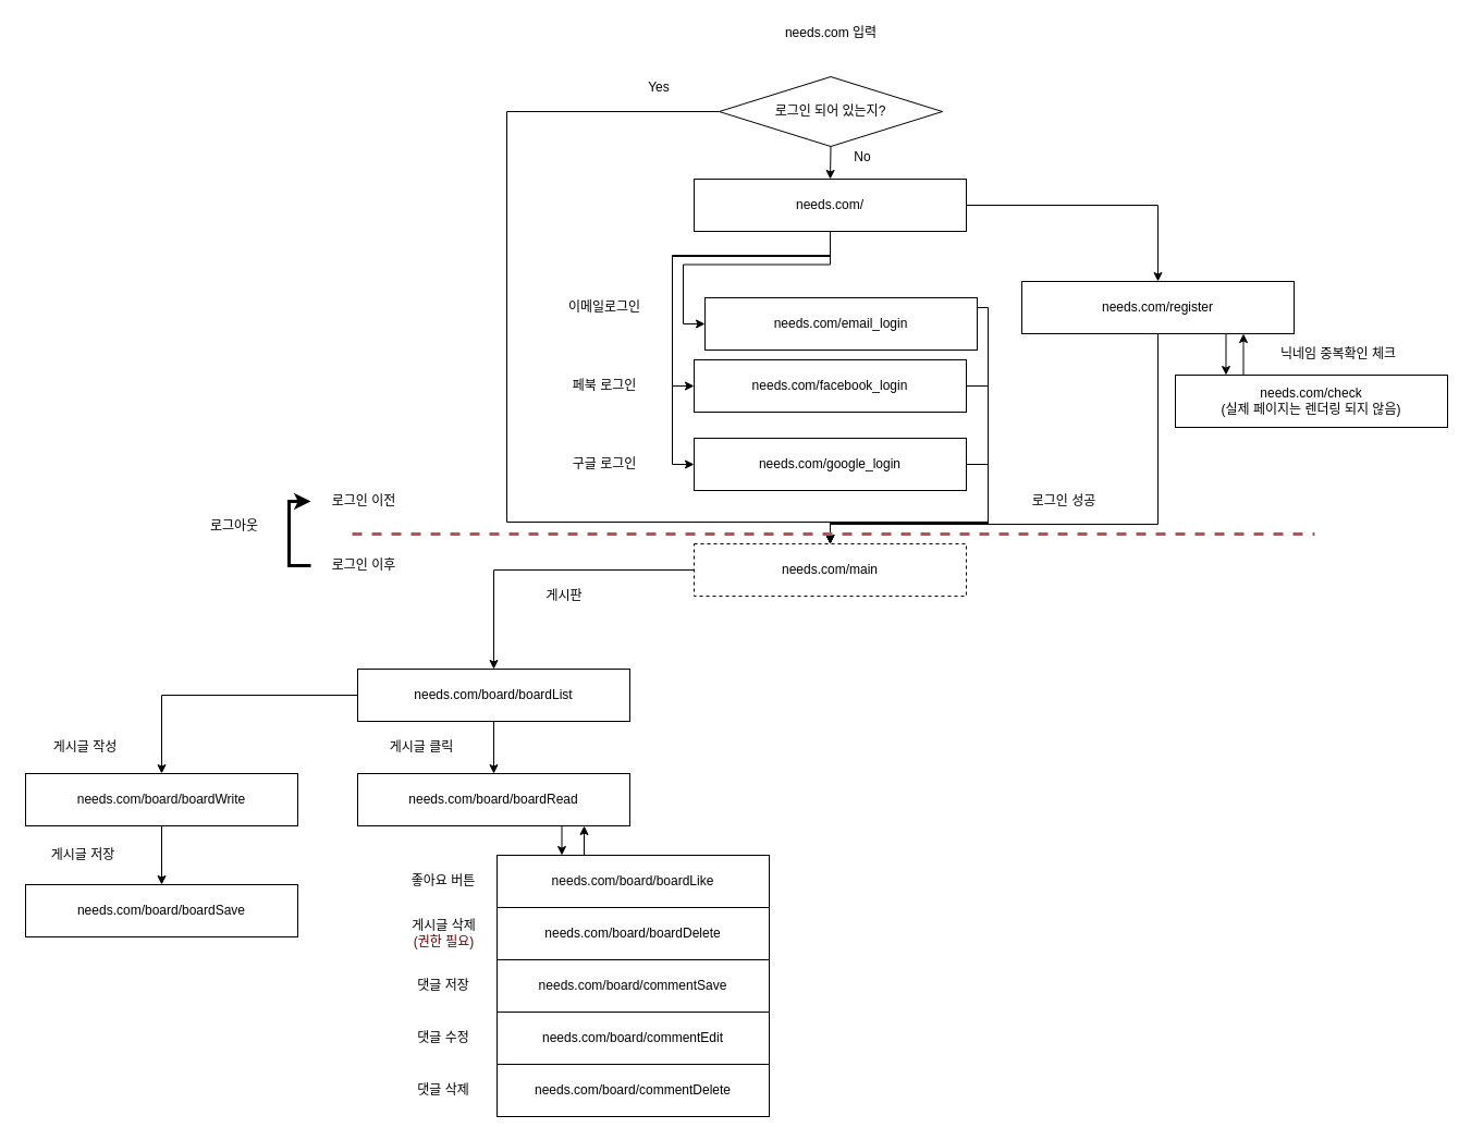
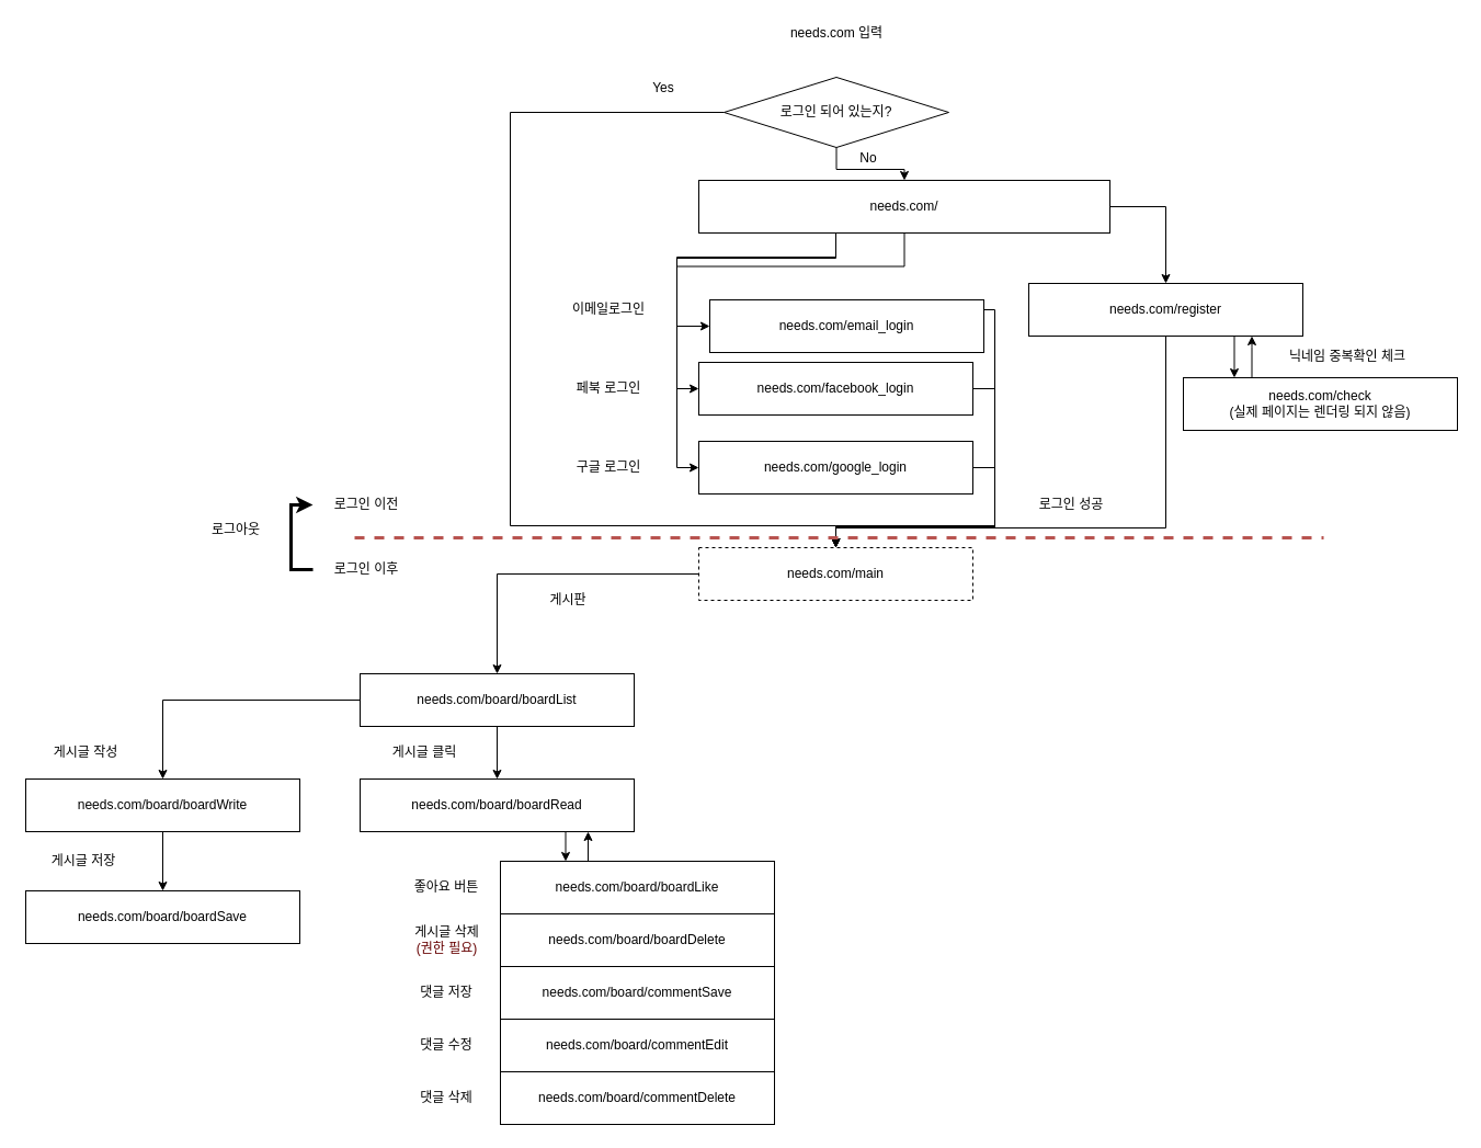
  <mxCell id="0" />
  <mxCell id="1" parent="0" />
  <mxCell id="2" style="edgeStyle=orthogonalEdgeStyle;rounded=0;orthogonalLoop=1;jettySize=auto;html=1;exitX=1;exitY=0.5;exitDx=0;exitDy=0;entryX=0.5;entryY=0;entryDx=0;entryDy=0;" edge="1" parent="1" source="6" target="9"><mxGeometry relative="1" as="geometry" /></mxCell>
  <mxCell id="3" style="edgeStyle=orthogonalEdgeStyle;rounded=0;orthogonalLoop=1;jettySize=auto;html=1;exitX=0.5;exitY=1;exitDx=0;exitDy=0;entryX=0;entryY=0.5;entryDx=0;entryDy=0;" edge="1" parent="1" source="6" target="16"><mxGeometry relative="1" as="geometry" /></mxCell>
  <mxCell id="4" style="edgeStyle=orthogonalEdgeStyle;rounded=0;orthogonalLoop=1;jettySize=auto;html=1;exitX=0.5;exitY=1;exitDx=0;exitDy=0;entryX=0;entryY=0.5;entryDx=0;entryDy=0;" edge="1" parent="1" source="6" target="14"><mxGeometry relative="1" as="geometry"><Array as="points"><mxPoint x="762" y="235" /><mxPoint x="617" y="235" /><mxPoint x="617" y="354" /></Array></mxGeometry></mxCell>
  <mxCell id="5" style="edgeStyle=orthogonalEdgeStyle;rounded=0;orthogonalLoop=1;jettySize=auto;html=1;exitX=0.5;exitY=1;exitDx=0;exitDy=0;entryX=0;entryY=0.5;entryDx=0;entryDy=0;" edge="1" parent="1" source="6" target="12"><mxGeometry relative="1" as="geometry"><Array as="points"><mxPoint x="762" y="234" /><mxPoint x="617" y="234" /><mxPoint x="617" y="426" /></Array></mxGeometry></mxCell>
- <mxCell id="6" value="needs.com/" style="rounded=0;whiteSpace=wrap;html=1;" vertex="1" parent="1"><mxGeometry x="637" y="164" width="250" height="48" as="geometry" /></mxCell>
+ <mxCell id="6" value="needs.com/" style="rounded=0;whiteSpace=wrap;html=1;" vertex="1" parent="1"><mxGeometry x="637" y="164" width="375" height="48" as="geometry" /></mxCell>
  <mxCell id="7" style="edgeStyle=orthogonalEdgeStyle;rounded=0;orthogonalLoop=1;jettySize=auto;html=1;exitX=0.5;exitY=1;exitDx=0;exitDy=0;" edge="1" parent="1" source="9" target="28"><mxGeometry relative="1" as="geometry"><Array as="points"><mxPoint x="1063" y="481" /><mxPoint x="762" y="481" /></Array></mxGeometry></mxCell>
  <mxCell id="8" style="edgeStyle=orthogonalEdgeStyle;rounded=0;orthogonalLoop=1;jettySize=auto;html=1;exitX=0.75;exitY=1;exitDx=0;exitDy=0;" edge="1" parent="1" source="9" target="25"><mxGeometry relative="1" as="geometry"><Array as="points"><mxPoint x="1126" y="344" /><mxPoint x="1126" y="344" /></Array></mxGeometry></mxCell>
  <mxCell id="9" value="needs.com/register" style="rounded=0;whiteSpace=wrap;html=1;" vertex="1" parent="1"><mxGeometry x="938" y="258" width="250" height="48" as="geometry" /></mxCell>
  <mxCell id="10" value="이메일로그인" style="text;html=1;strokeColor=none;fillColor=none;align=center;verticalAlign=middle;whiteSpace=wrap;rounded=0;" vertex="1" parent="1"><mxGeometry x="506" y="272" width="98" height="20" as="geometry" /></mxCell>
  <mxCell id="11" style="edgeStyle=orthogonalEdgeStyle;rounded=0;orthogonalLoop=1;jettySize=auto;html=1;exitX=1;exitY=0.5;exitDx=0;exitDy=0;" edge="1" parent="1" source="12" target="28"><mxGeometry relative="1" as="geometry"><Array as="points"><mxPoint x="907" y="426" /><mxPoint x="907" y="480" /><mxPoint x="762" y="480" /></Array></mxGeometry></mxCell>
  <mxCell id="12" value="needs.com/google_login" style="rounded=0;whiteSpace=wrap;html=1;" vertex="1" parent="1"><mxGeometry x="637" y="402" width="250" height="48" as="geometry" /></mxCell>
  <mxCell id="13" style="edgeStyle=orthogonalEdgeStyle;rounded=0;orthogonalLoop=1;jettySize=auto;html=1;exitX=1;exitY=0.5;exitDx=0;exitDy=0;" edge="1" parent="1" source="14" target="28"><mxGeometry relative="1" as="geometry"><Array as="points"><mxPoint x="907" y="354" /><mxPoint x="907" y="480" /><mxPoint x="762" y="480" /></Array></mxGeometry></mxCell>
  <mxCell id="14" value="needs.com/facebook_login" style="rounded=0;whiteSpace=wrap;html=1;" vertex="1" parent="1"><mxGeometry x="637" y="330" width="250" height="48" as="geometry" /></mxCell>
  <mxCell id="15" style="edgeStyle=orthogonalEdgeStyle;rounded=0;orthogonalLoop=1;jettySize=auto;html=1;exitX=1;exitY=0.5;exitDx=0;exitDy=0;entryX=0.5;entryY=0;entryDx=0;entryDy=0;" edge="1" parent="1" source="16" target="28"><mxGeometry relative="1" as="geometry"><Array as="points"><mxPoint x="907" y="282" /><mxPoint x="907" y="479" /><mxPoint x="762" y="479" /></Array></mxGeometry></mxCell>
  <mxCell id="16" value="needs.com/email_login" style="rounded=0;whiteSpace=wrap;html=1;" vertex="1" parent="1"><mxGeometry x="647" y="273" width="250" height="48" as="geometry" /></mxCell>
  <mxCell id="17" style="edgeStyle=orthogonalEdgeStyle;rounded=0;orthogonalLoop=1;jettySize=auto;html=1;exitX=0.5;exitY=1;exitDx=0;exitDy=0;entryX=0.5;entryY=0;entryDx=0;entryDy=0;" edge="1" parent="1" source="19" target="6"><mxGeometry relative="1" as="geometry" /></mxCell>
  <mxCell id="18" style="edgeStyle=orthogonalEdgeStyle;rounded=0;orthogonalLoop=1;jettySize=auto;html=1;exitX=0;exitY=0.5;exitDx=0;exitDy=0;entryX=0.5;entryY=0;entryDx=0;entryDy=0;" edge="1" parent="1" source="19" target="28"><mxGeometry relative="1" as="geometry"><Array as="points"><mxPoint x="465" y="102" /><mxPoint x="465" y="479" /><mxPoint x="762" y="479" /></Array></mxGeometry></mxCell>
  <mxCell id="19" value="로그인 되어 있는지?" style="rhombus;whiteSpace=wrap;html=1;" vertex="1" parent="1"><mxGeometry x="660" y="70" width="205" height="64" as="geometry" /></mxCell>
  <mxCell id="20" value="needs.com 입력" style="text;html=1;strokeColor=none;fillColor=none;align=center;verticalAlign=middle;whiteSpace=wrap;rounded=0;" vertex="1" parent="1"><mxGeometry x="670.5" y="20" width="184" height="20" as="geometry" /></mxCell>
  <mxCell id="21" value="No" style="text;html=1;strokeColor=none;fillColor=none;align=center;verticalAlign=middle;whiteSpace=wrap;rounded=0;" vertex="1" parent="1"><mxGeometry x="772" y="134" width="40" height="20" as="geometry" /></mxCell>
  <mxCell id="22" value="페북 로그인" style="text;html=1;strokeColor=none;fillColor=none;align=center;verticalAlign=middle;whiteSpace=wrap;rounded=0;" vertex="1" parent="1"><mxGeometry x="506" y="344" width="98" height="20" as="geometry" /></mxCell>
  <mxCell id="23" value="구글 로그인" style="text;html=1;strokeColor=none;fillColor=none;align=center;verticalAlign=middle;whiteSpace=wrap;rounded=0;" vertex="1" parent="1"><mxGeometry x="506" y="416" width="98" height="20" as="geometry" /></mxCell>
  <mxCell id="24" style="edgeStyle=orthogonalEdgeStyle;rounded=0;orthogonalLoop=1;jettySize=auto;html=1;exitX=0.25;exitY=0;exitDx=0;exitDy=0;" edge="1" parent="1" source="25" target="9"><mxGeometry relative="1" as="geometry"><Array as="points"><mxPoint x="1142" y="316" /><mxPoint x="1142" y="316" /></Array></mxGeometry></mxCell>
  <mxCell id="25" value="needs.com/check&lt;br&gt;(실제 페이지는 렌더링 되지 않음)" style="rounded=0;whiteSpace=wrap;html=1;" vertex="1" parent="1"><mxGeometry x="1079" y="344" width="250" height="48" as="geometry" /></mxCell>
  <mxCell id="26" value="닉네임 중복확인 체크" style="text;html=1;strokeColor=none;fillColor=none;align=center;verticalAlign=middle;whiteSpace=wrap;rounded=0;" vertex="1" parent="1"><mxGeometry x="1158" y="315" width="142" height="20" as="geometry" /></mxCell>
  <mxCell id="27" style="edgeStyle=orthogonalEdgeStyle;rounded=0;orthogonalLoop=1;jettySize=auto;html=1;exitX=0;exitY=0.5;exitDx=0;exitDy=0;entryX=0.5;entryY=0;entryDx=0;entryDy=0;" edge="1" parent="1" source="28" target="33"><mxGeometry relative="1" as="geometry" /></mxCell>
  <mxCell id="28" value="needs.com/main" style="rounded=0;whiteSpace=wrap;html=1;dashed=1;" vertex="1" parent="1"><mxGeometry x="637" y="499" width="250" height="48" as="geometry" /></mxCell>
  <mxCell id="29" value="로그인 성공" style="text;html=1;strokeColor=none;fillColor=none;align=center;verticalAlign=middle;whiteSpace=wrap;rounded=0;" vertex="1" parent="1"><mxGeometry x="928" y="450" width="98" height="20" as="geometry" /></mxCell>
  <mxCell id="30" value="Yes" style="text;html=1;strokeColor=none;fillColor=none;align=center;verticalAlign=middle;whiteSpace=wrap;rounded=0;" vertex="1" parent="1"><mxGeometry x="585" y="70" width="40" height="20" as="geometry" /></mxCell>
  <mxCell id="31" style="edgeStyle=orthogonalEdgeStyle;rounded=0;orthogonalLoop=1;jettySize=auto;html=1;exitX=0.5;exitY=1;exitDx=0;exitDy=0;entryX=0.5;entryY=0;entryDx=0;entryDy=0;strokeWidth=1;" edge="1" parent="1" source="33" target="35"><mxGeometry relative="1" as="geometry" /></mxCell>
  <mxCell id="32" style="edgeStyle=orthogonalEdgeStyle;rounded=0;orthogonalLoop=1;jettySize=auto;html=1;exitX=0;exitY=0.5;exitDx=0;exitDy=0;entryX=0.5;entryY=0;entryDx=0;entryDy=0;strokeWidth=1;" edge="1" parent="1" source="33" target="45"><mxGeometry relative="1" as="geometry" /></mxCell>
  <mxCell id="33" value="needs.com/board/boardList" style="rounded=0;whiteSpace=wrap;html=1;" vertex="1" parent="1"><mxGeometry x="328" y="614" width="250" height="48" as="geometry" /></mxCell>
  <mxCell id="34" style="edgeStyle=orthogonalEdgeStyle;rounded=0;orthogonalLoop=1;jettySize=auto;html=1;exitX=0.75;exitY=1;exitDx=0;exitDy=0;strokeWidth=1;" edge="1" parent="1" source="35" target="49"><mxGeometry relative="1" as="geometry"><Array as="points"><mxPoint x="516" y="778" /><mxPoint x="516" y="778" /></Array></mxGeometry></mxCell>
  <mxCell id="35" value="needs.com/board/boardRead" style="rounded=0;whiteSpace=wrap;html=1;" vertex="1" parent="1"><mxGeometry x="328" y="710" width="250" height="48" as="geometry" /></mxCell>
  <mxCell id="36" value="needs.com/board/boardSave" style="rounded=0;whiteSpace=wrap;html=1;" vertex="1" parent="1"><mxGeometry x="23" y="812" width="250" height="48" as="geometry" /></mxCell>
  <mxCell id="37" value="게시판" style="text;html=1;strokeColor=none;fillColor=none;align=center;verticalAlign=middle;whiteSpace=wrap;rounded=0;" vertex="1" parent="1"><mxGeometry x="469" y="537" width="98" height="20" as="geometry" /></mxCell>
  <mxCell id="38" value="" style="endArrow=none;dashed=1;html=1;strokeWidth=3;fillColor=#f8cecc;strokeColor=#b85450;" edge="1" parent="1"><mxGeometry width="50" height="50" relative="1" as="geometry"><mxPoint x="323" y="490" as="sourcePoint" /><mxPoint x="1207" y="490" as="targetPoint" /></mxGeometry></mxCell>
  <mxCell id="39" value="로그인 이전" style="text;html=1;strokeColor=none;fillColor=none;align=center;verticalAlign=middle;whiteSpace=wrap;rounded=0;" vertex="1" parent="1"><mxGeometry x="285" y="450" width="98" height="20" as="geometry" /></mxCell>
  <mxCell id="40" style="edgeStyle=orthogonalEdgeStyle;rounded=0;orthogonalLoop=1;jettySize=auto;html=1;exitX=0;exitY=0.5;exitDx=0;exitDy=0;entryX=0;entryY=0.5;entryDx=0;entryDy=0;strokeWidth=3;" edge="1" parent="1" source="41" target="39"><mxGeometry relative="1" as="geometry" /></mxCell>
  <mxCell id="41" value="로그인 이후" style="text;html=1;strokeColor=none;fillColor=none;align=center;verticalAlign=middle;whiteSpace=wrap;rounded=0;" vertex="1" parent="1"><mxGeometry x="285" y="509" width="98" height="20" as="geometry" /></mxCell>
  <mxCell id="42" value="로그아웃" style="text;html=1;strokeColor=none;fillColor=none;align=center;verticalAlign=middle;whiteSpace=wrap;rounded=0;" vertex="1" parent="1"><mxGeometry x="166" y="473" width="98" height="20" as="geometry" /></mxCell>
  <mxCell id="43" value="게시글 클릭" style="text;html=1;strokeColor=none;fillColor=none;align=center;verticalAlign=middle;whiteSpace=wrap;rounded=0;" vertex="1" parent="1"><mxGeometry x="338" y="676" width="98" height="20" as="geometry" /></mxCell>
  <mxCell id="44" style="edgeStyle=orthogonalEdgeStyle;rounded=0;orthogonalLoop=1;jettySize=auto;html=1;exitX=0.5;exitY=1;exitDx=0;exitDy=0;entryX=0.5;entryY=0;entryDx=0;entryDy=0;strokeWidth=1;" edge="1" parent="1" source="45" target="36"><mxGeometry relative="1" as="geometry" /></mxCell>
  <mxCell id="45" value="needs.com/board/boardWrite" style="rounded=0;whiteSpace=wrap;html=1;" vertex="1" parent="1"><mxGeometry x="23" y="710" width="250" height="48" as="geometry" /></mxCell>
  <mxCell id="46" value="게시글 작성" style="text;html=1;strokeColor=none;fillColor=none;align=center;verticalAlign=middle;whiteSpace=wrap;rounded=0;" vertex="1" parent="1"><mxGeometry x="29" y="676" width="98" height="20" as="geometry" /></mxCell>
  <mxCell id="47" value="게시글 저장" style="text;html=1;strokeColor=none;fillColor=none;align=center;verticalAlign=middle;whiteSpace=wrap;rounded=0;" vertex="1" parent="1"><mxGeometry x="20" y="775" width="112.06" height="20" as="geometry" /></mxCell>
  <mxCell id="48" style="edgeStyle=orthogonalEdgeStyle;rounded=0;orthogonalLoop=1;jettySize=auto;html=1;exitX=0.5;exitY=0;exitDx=0;exitDy=0;strokeWidth=1;" edge="1" parent="1" source="49" target="35"><mxGeometry relative="1" as="geometry"><Array as="points"><mxPoint x="536" y="785" /></Array></mxGeometry></mxCell>
  <mxCell id="49" value="needs.com/board/boardLike" style="rounded=0;whiteSpace=wrap;html=1;" vertex="1" parent="1"><mxGeometry x="456" y="785" width="250" height="48" as="geometry" /></mxCell>
  <mxCell id="50" value="좋아요 버튼" style="text;html=1;strokeColor=none;fillColor=none;align=center;verticalAlign=middle;whiteSpace=wrap;rounded=0;" vertex="1" parent="1"><mxGeometry x="358" y="799" width="98" height="20" as="geometry" /></mxCell>
  <mxCell id="51" value="needs.com/board/boardDelete" style="rounded=0;whiteSpace=wrap;html=1;" vertex="1" parent="1"><mxGeometry x="456" y="833" width="250" height="48" as="geometry" /></mxCell>
  <mxCell id="52" value="게시글 삭제&lt;br&gt;&lt;font color=&quot;#660000&quot;&gt;(권한 필요)&lt;/font&gt;" style="text;html=1;strokeColor=none;fillColor=none;align=center;verticalAlign=middle;whiteSpace=wrap;rounded=0;" vertex="1" parent="1"><mxGeometry x="362.5" y="838.5" width="89" height="37" as="geometry" /></mxCell>
  <mxCell id="53" value="needs.com/board/commentSave" style="rounded=0;whiteSpace=wrap;html=1;" vertex="1" parent="1"><mxGeometry x="456" y="881" width="250" height="48" as="geometry" /></mxCell>
  <mxCell id="54" value="댓글 저장" style="text;html=1;strokeColor=none;fillColor=none;align=center;verticalAlign=middle;whiteSpace=wrap;rounded=0;" vertex="1" parent="1"><mxGeometry x="358" y="895" width="98" height="20" as="geometry" /></mxCell>
  <mxCell id="55" value="needs.com/board/commentEdit" style="rounded=0;whiteSpace=wrap;html=1;" vertex="1" parent="1"><mxGeometry x="456" y="929" width="250" height="48" as="geometry" /></mxCell>
  <mxCell id="56" value="댓글 수정" style="text;html=1;strokeColor=none;fillColor=none;align=center;verticalAlign=middle;whiteSpace=wrap;rounded=0;" vertex="1" parent="1"><mxGeometry x="358" y="943" width="98" height="20" as="geometry" /></mxCell>
  <mxCell id="57" value="needs.com/board/commentDelete" style="rounded=0;whiteSpace=wrap;html=1;" vertex="1" parent="1"><mxGeometry x="456" y="977" width="250" height="48" as="geometry" /></mxCell>
  <mxCell id="58" value="댓글 삭제" style="text;html=1;strokeColor=none;fillColor=none;align=center;verticalAlign=middle;whiteSpace=wrap;rounded=0;" vertex="1" parent="1"><mxGeometry x="358" y="991" width="98" height="20" as="geometry" /></mxCell>
